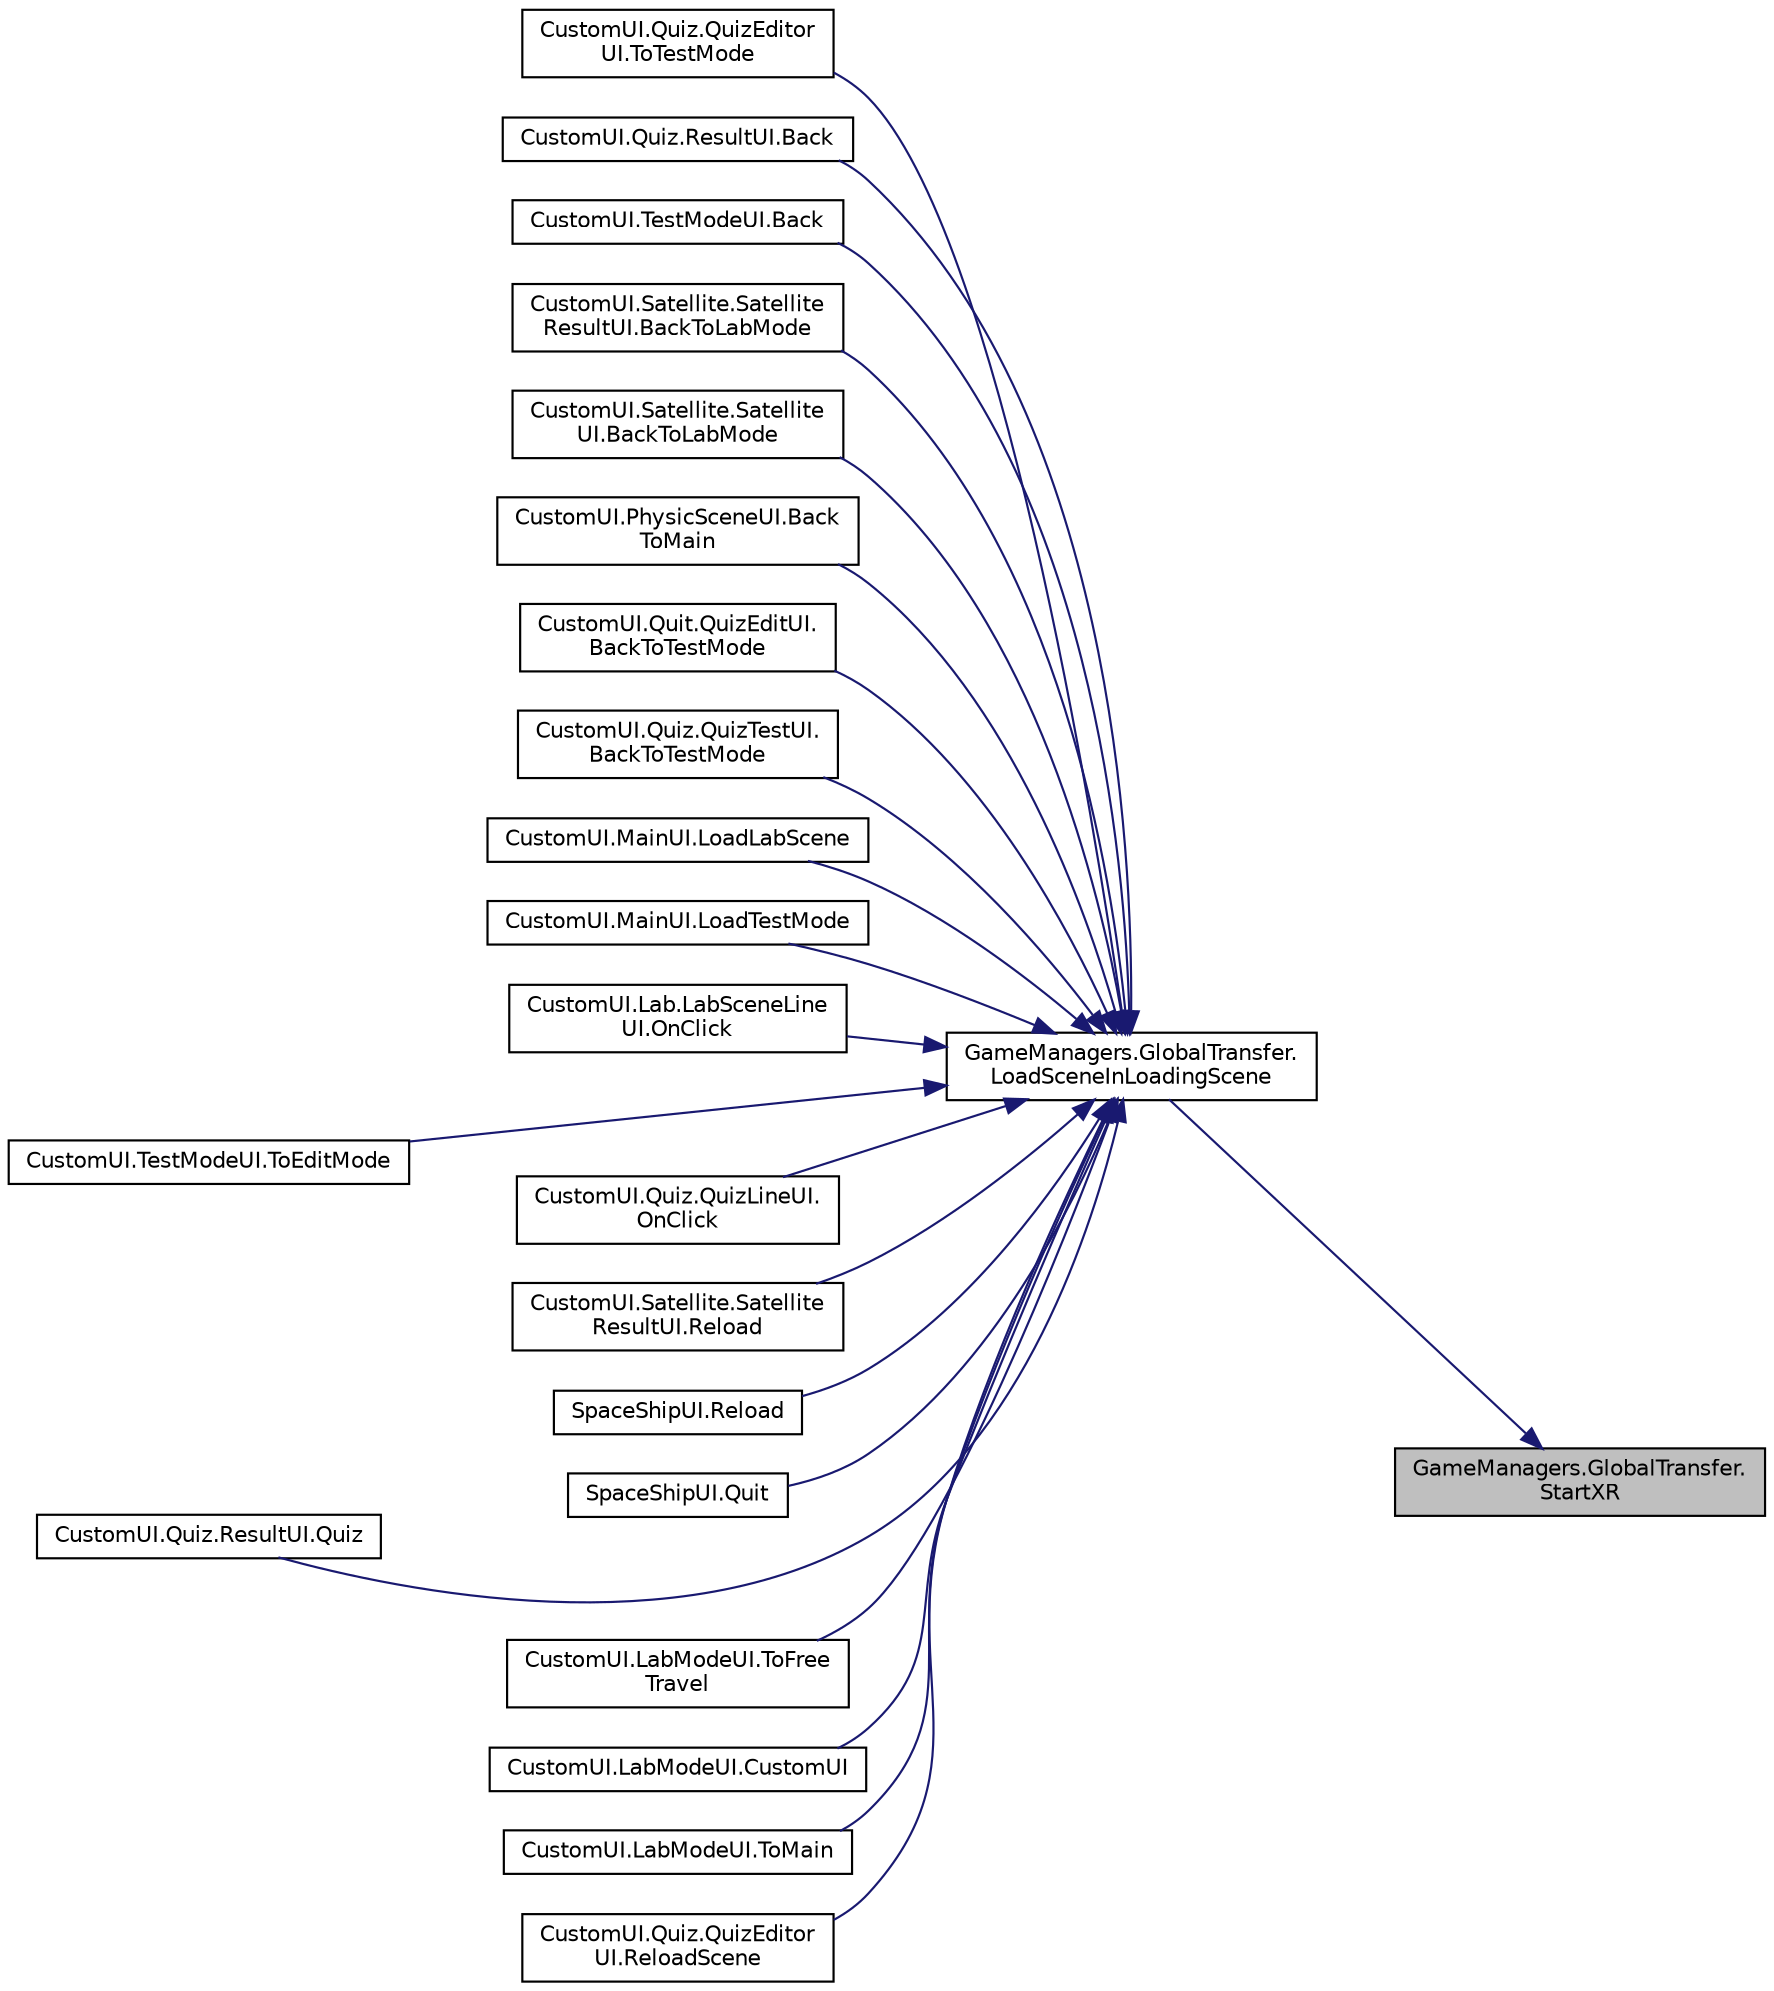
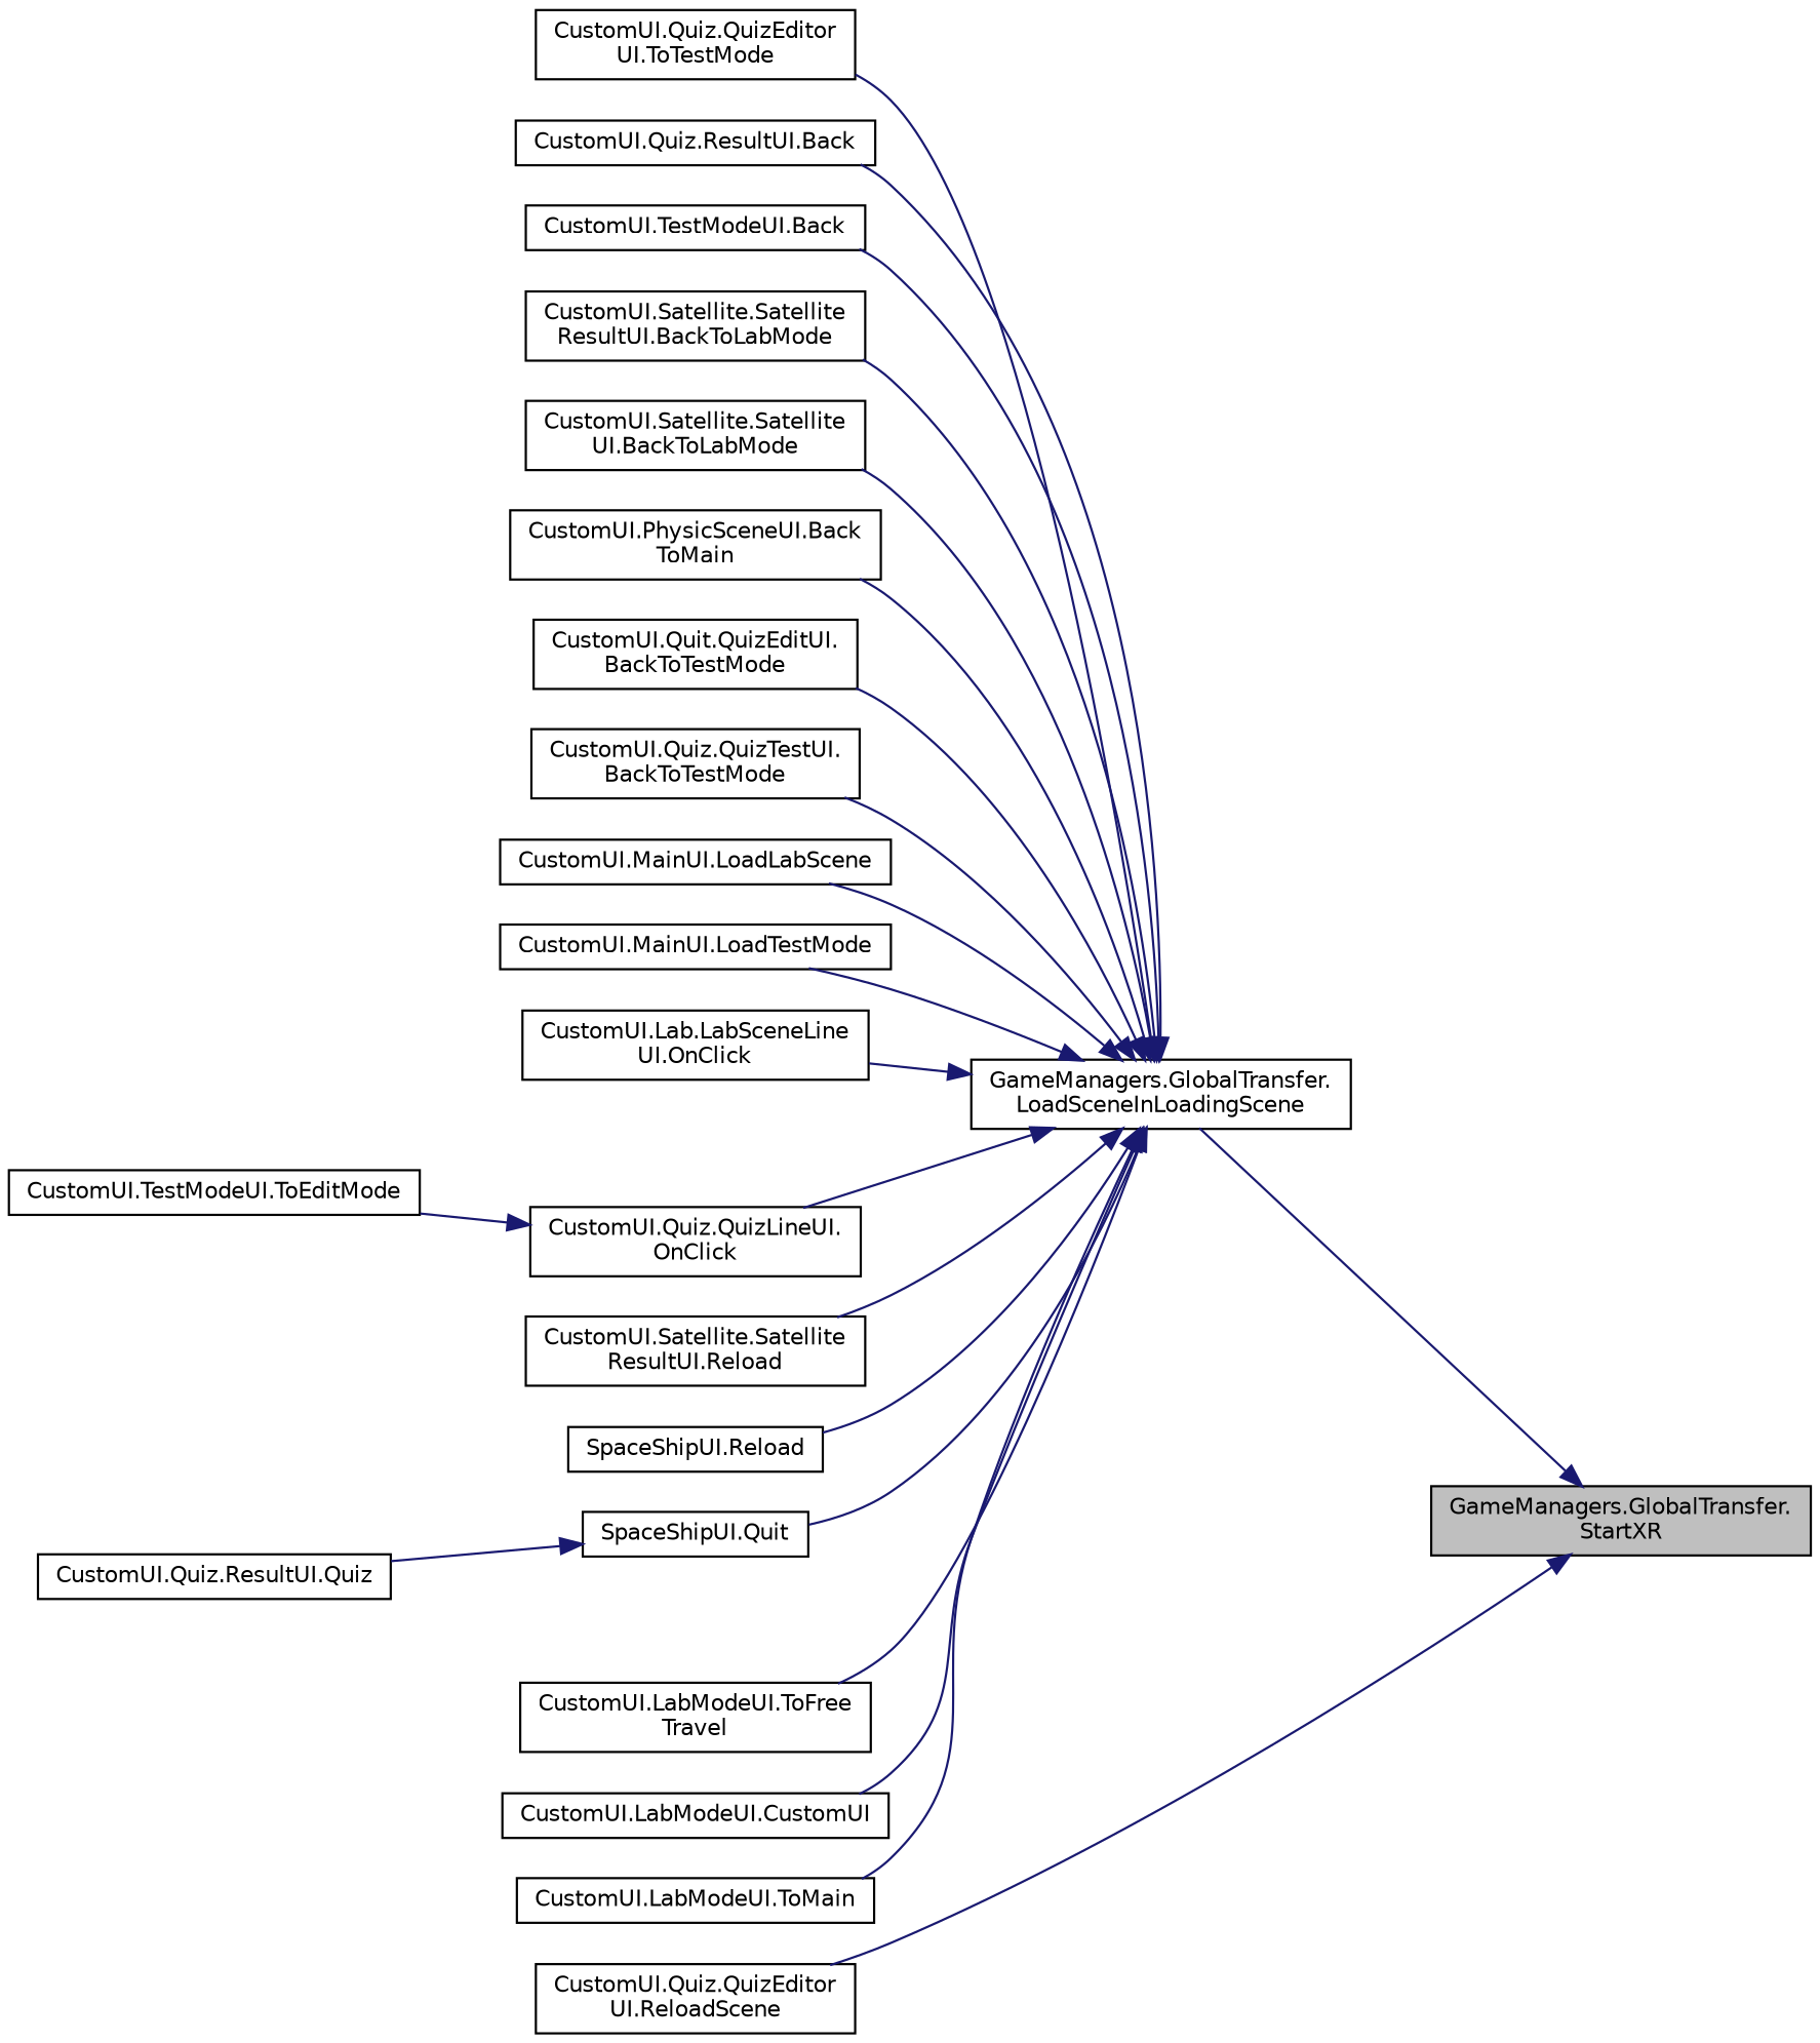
  digraph {
    rankdir=RL
    node [color=black fillcolor=white fontname=Helvetica fontsize=10 shape=record style=filled]
    edge [color=midnightblue dir=back fontname=Helvetica fontsize=10 labelfontname=Helvetica labelfontsize=10 style=solid]
    n1 [fillcolor=grey75 fontcolor=black height=0.2 label="GameManagers.GlobalTransfer.\lStartXR" width=0.4]
    n2 [height=0.2 label="GameManagers.GlobalTransfer.\lLoadSceneInLoadingScene" width=0.4]
    n3 [height=0.2 label="CustomUI.Quiz.ResultUI.Back" width=0.4]
    n4 [height=0.2 label="CustomUI.TestModeUI.Back" width=0.4]
    n5 [height=0.2 label="CustomUI.Satellite.Satellite\lResultUI.BackToLabMode" width=0.4]
    n6 [height=0.2 label="CustomUI.Satellite.Satellite\lUI.BackToLabMode" width=0.4]
    n7 [height=0.2 label="CustomUI.PhysicSceneUI.Back\lToMain" width=0.4]
    n8 [height=0.2 label="CustomUI.Quit.QuizEditUI.\lBackToTestMode" width=0.4]
    n9 [height=0.2 label="CustomUI.Quiz.QuizTestUI.\lBackToTestMode" width=0.4]
    n10 [height=0.2 label="CustomUI.MainUI.LoadLabScene" width=0.4]
    n11 [height=0.2 label="CustomUI.MainUI.LoadTestMode" width=0.4]
    n12 [height=0.2 label="CustomUI.Lab.LabSceneLine\lUI.OnClick" width=0.4]
    n13 [height=0.2 label="CustomUI.Quiz.QuizLineUI.\lOnClick" width=0.4]
    n14 [height=0.2 label="SpaceShipUI.Quit" width=0.4]
    n15 [height=0.2 label="CustomUI.Satellite.Satellite\lResultUI.Reload" width=0.4]
    n16 [height=0.2 label="SpaceShipUI.Reload" width=0.4]
    n17 [height=0.2 label="CustomUI.Quiz.QuizEditor\lUI.ReloadScene" width=0.4]
    n18 [height=0.2 label="CustomUI.Quiz.ResultUI.Quiz" width=0.4]
    n19 [height=0.2 label="CustomUI.TestModeUI.ToEditMode" width=0.4]
    n20 [height=0.2 label="CustomUI.LabModeUI.ToFree\lTravel" width=0.4]
    n21 [height=0.2 label="CustomUI.LabModeUI.CustomUI" width=0.4]
    n22 [height=0.2 label="CustomUI.LabModeUI.ToMain" width=0.4]
    n23 [height=0.2 label="CustomUI.Quiz.QuizEditor\lUI.ToTestMode" width=0.4]
    n1 -> n2
    n2 -> n3
    n2 -> n4
    n2 -> n5
    n2 -> n6
    n2 -> n7
    n2 -> n8
    n2 -> n9
    n2 -> n10
    n2 -> n11
    n2 -> n12
    n2 -> n13
    n2 -> n14
    n2 -> n15
    n2 -> n16
-   n2 -> n17
-   n2 -> n18
-   n2 -> n19
+   n1 -> n17
+   n14 -> n18
+   n13 -> n19
    n2 -> n20
    n2 -> n21
    n2 -> n22
    n2 -> n23
  }
